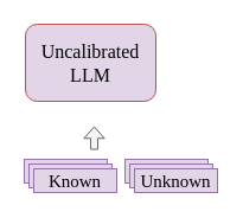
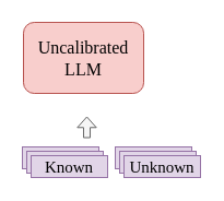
  <mxCell id="0" />
  <mxCell id="1" parent="0" />
- <mxCell id="2" value="&lt;font face=&quot;Georgia&quot; style=&quot;font-size: 16px;&quot;&gt;Uncalibrated&lt;br&gt;LLM&lt;/font&gt;" style="rounded=1;whiteSpace=wrap;html=1;fillColor=#e1d5e7;strokeColor=#b85450;" vertex="1" parent="1"><mxGeometry x="21" y="20" width="110" height="65" as="geometry" /></mxCell>
+ <mxCell id="2" value="&lt;font face=&quot;Georgia&quot; style=&quot;font-size: 16px;&quot;&gt;Uncalibrated&lt;br&gt;LLM&lt;/font&gt;" style="rounded=1;whiteSpace=wrap;html=1;fillColor=#f8cecc;strokeColor=#b85450;" vertex="1" parent="1"><mxGeometry x="21" y="20" width="110" height="65" as="geometry" /></mxCell>
  <mxCell id="3" value="&lt;font style=&quot;font-size: 15px;&quot; face=&quot;Garamond&quot;&gt;Known&lt;/font&gt;" style="whiteSpace=wrap;html=1;fillColor=#e1d5e7;strokeColor=#9673a6;" vertex="1" parent="1"><mxGeometry x="20" y="134" width="70" height="20" as="geometry" /></mxCell>
  <mxCell id="4" value="&lt;font style=&quot;font-size: 15px;&quot; face=&quot;Garamond&quot;&gt;Unknown&lt;/font&gt;" style="whiteSpace=wrap;html=1;fillColor=#e1d5e7;strokeColor=#9673a6;" vertex="1" parent="1"><mxGeometry x="105" y="134" width="70" height="20" as="geometry" /></mxCell>
  <mxCell id="5" value="&lt;font style=&quot;font-size: 15px;&quot; face=&quot;Garamond&quot;&gt;Known&lt;/font&gt;" style="whiteSpace=wrap;html=1;fillColor=#e1d5e7;strokeColor=#9673a6;" vertex="1" parent="1"><mxGeometry x="24" y="138" width="70" height="20" as="geometry" /></mxCell>
  <mxCell id="6" value="&lt;font style=&quot;font-size: 15px;&quot; face=&quot;Garamond&quot;&gt;Known&lt;/font&gt;" style="whiteSpace=wrap;html=1;fillColor=#e1d5e7;strokeColor=#9673a6;" vertex="1" parent="1"><mxGeometry x="28" y="142" width="70" height="20" as="geometry" /></mxCell>
  <mxCell id="7" value="&lt;font style=&quot;font-size: 15px;&quot; face=&quot;Garamond&quot;&gt;Unknown&lt;/font&gt;" style="whiteSpace=wrap;html=1;fillColor=#e1d5e7;strokeColor=#9673a6;" vertex="1" parent="1"><mxGeometry x="109" y="138" width="70" height="20" as="geometry" /></mxCell>
  <mxCell id="8" value="&lt;font style=&quot;font-size: 15px;&quot; face=&quot;Garamond&quot;&gt;Unknown&lt;/font&gt;" style="whiteSpace=wrap;html=1;fillColor=#e1d5e7;strokeColor=#9673a6;" vertex="1" parent="1"><mxGeometry x="113" y="142" width="70" height="20" as="geometry" /></mxCell>
  <mxCell id="9" value="" style="shape=flexArrow;endArrow=classic;html=1;rounded=0;width=6.047;endSize=2.922;endWidth=10.38;fillColor=#f5f5f5;strokeColor=#666666;" edge="1" parent="1"><mxGeometry width="50" height="50" relative="1" as="geometry"><mxPoint x="79" y="126" as="sourcePoint" /><mxPoint x="79" y="106" as="targetPoint" /></mxGeometry></mxCell>
